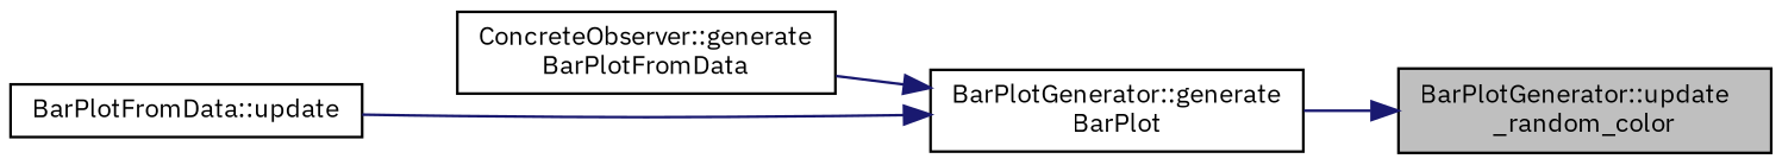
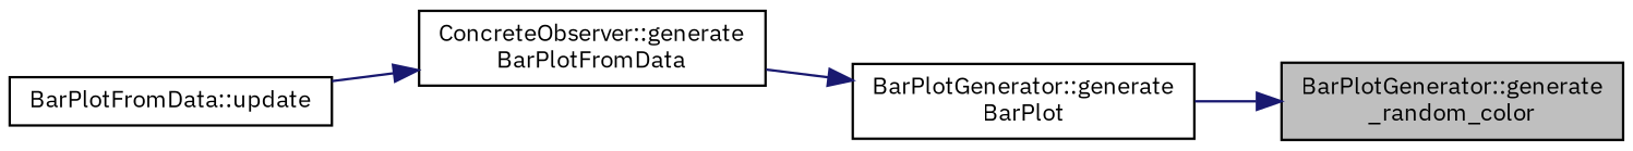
  digraph {
    fontname="IBM Plex Sans"
    rankdir=RL
    node [color=black fillcolor=white fontname="IBM Plex Sans" fontsize=10 shape=record style=filled]
    edge [color=midnightblue dir=back fontname="IBM Plex Sans" fontsize=10 labelfontname=Helvetica labelfontsize=10 style=solid]
-   n1 [fillcolor=grey75 fontcolor=black height=0.2 label="BarPlotGenerator::update\l_random_color" width=0.4]
+   n1 [fillcolor=grey75 fontcolor=black height=0.2 label="BarPlotGenerator::generate\l_random_color" width=0.4]
    n2 [height=0.2 label="BarPlotGenerator::generate\lBarPlot" width=0.4]
    n3 [height=0.2 label="ConcreteObserver::generate\lBarPlotFromData" width=0.4]
    n4 [height=0.2 label="BarPlotFromData::update" width=0.4]
    n1 -> n2
    n2 -> n3
-   n2 -> n4
+   n3 -> n4
  }
